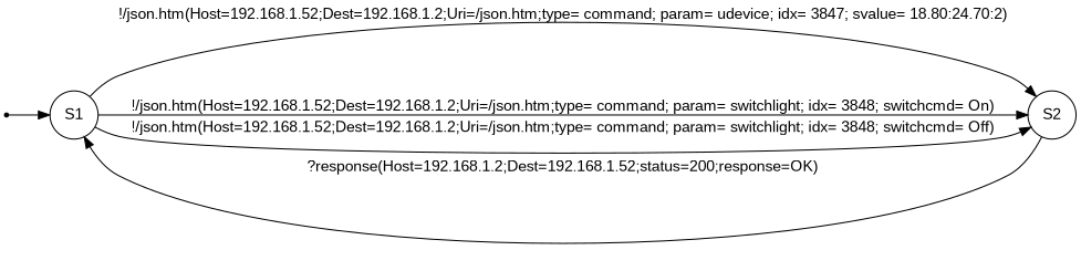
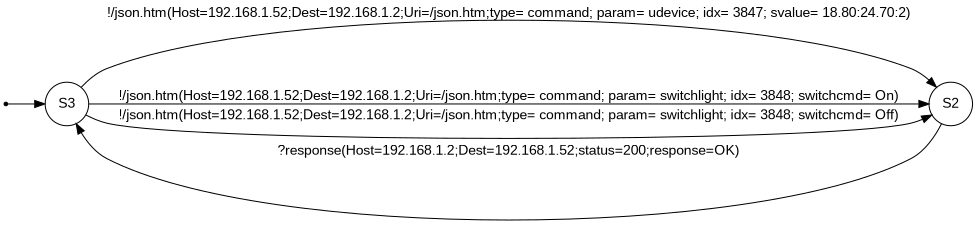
  digraph {
    rankdir=LR
    fontname="Liberation Sans"
    node [shape=circle fontname="Liberation Sans"]
    edge [fontname="Liberation Sans"]
    S00 [shape=point]
-   n2 [label=S1]
+   n2 [label=S3]
    n3 [label=S2]
    S00 -> n2
    n2 -> n3 [label="!/json.htm(Host=192.168.1.52;Dest=192.168.1.2;Uri=/json.htm;type= command; param= udevice; idx= 3847; svalue= 18.80:24.70:2)"]
    n2 -> n3 [label="!/json.htm(Host=192.168.1.52;Dest=192.168.1.2;Uri=/json.htm;type= command; param= switchlight; idx= 3848; switchcmd= On)"]
    n2 -> n3 [label="!/json.htm(Host=192.168.1.52;Dest=192.168.1.2;Uri=/json.htm;type= command; param= switchlight; idx= 3848; switchcmd= Off)"]
    n3 -> n2 [label="?response(Host=192.168.1.2;Dest=192.168.1.52;status=200;response=OK)"]
  }
